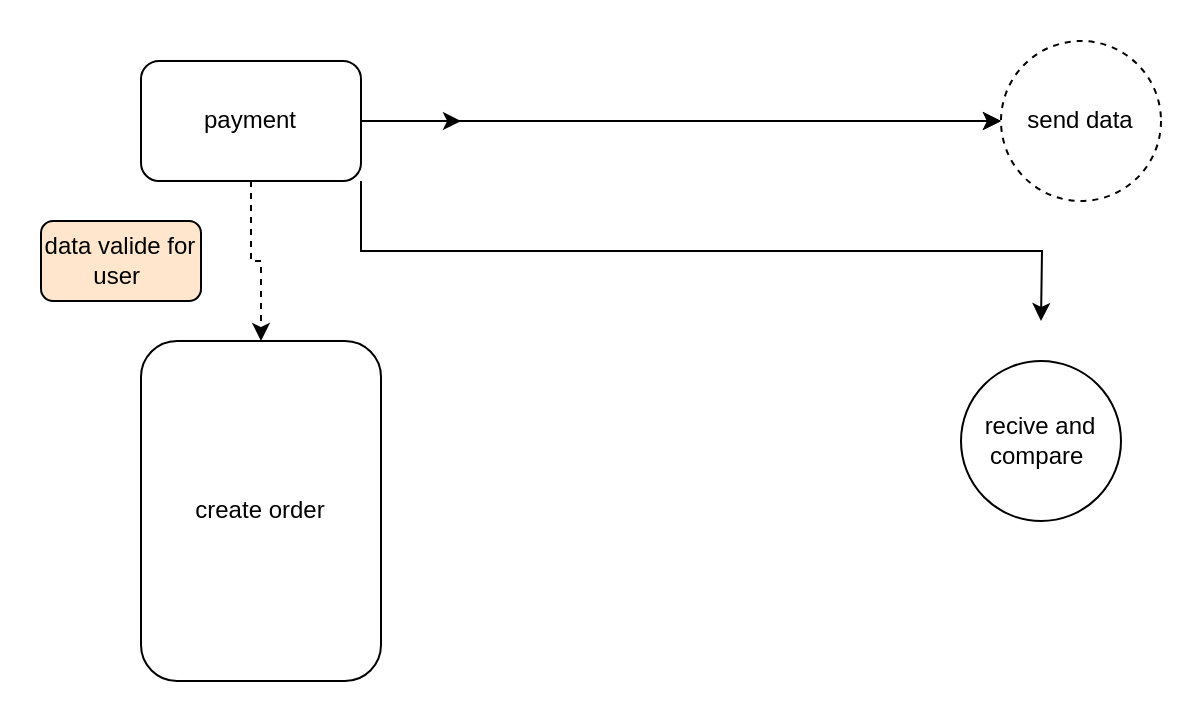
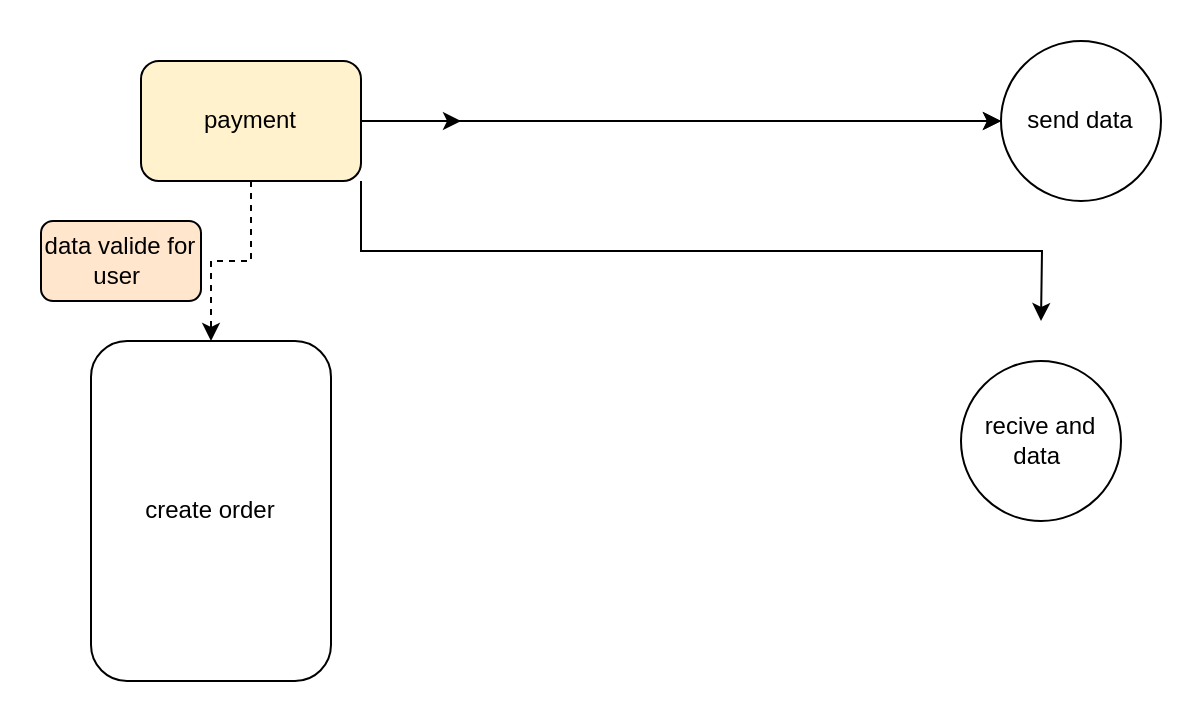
  <mxCell id="0" />
  <mxCell id="1" parent="0" />
  <mxCell id="2" value="" style="edgeStyle=orthogonalEdgeStyle;rounded=0;orthogonalLoop=1;jettySize=auto;html=1;dashed=1;" edge="1" parent="1" source="7" target="8"><mxGeometry relative="1" as="geometry" /></mxCell>
  <mxCell id="3" value="" style="edgeStyle=orthogonalEdgeStyle;rounded=0;orthogonalLoop=1;jettySize=auto;html=1;" edge="1" parent="1" source="7" target="9"><mxGeometry relative="1" as="geometry" /></mxCell>
  <mxCell id="4" value="" style="edgeStyle=orthogonalEdgeStyle;rounded=0;orthogonalLoop=1;jettySize=auto;html=1;" edge="1" parent="1" source="7" target="9"><mxGeometry relative="1" as="geometry" /></mxCell>
  <mxCell id="5" style="edgeStyle=orthogonalEdgeStyle;rounded=0;orthogonalLoop=1;jettySize=auto;html=1;" edge="1" parent="1" source="7"><mxGeometry relative="1" as="geometry"><mxPoint x="230" y="60" as="targetPoint" /></mxGeometry></mxCell>
  <mxCell id="6" style="edgeStyle=orthogonalEdgeStyle;rounded=0;orthogonalLoop=1;jettySize=auto;html=1;exitX=1;exitY=1;exitDx=0;exitDy=0;" edge="1" parent="1" source="7"><mxGeometry relative="1" as="geometry"><mxPoint x="520" y="160" as="targetPoint" /></mxGeometry></mxCell>
- <mxCell id="7" value="payment" style="rounded=1;whiteSpace=wrap;html=1;" vertex="1" parent="1"><mxGeometry x="70" y="30" width="110" height="60" as="geometry" /></mxCell>
- <mxCell id="8" value="create order" style="rounded=1;whiteSpace=wrap;html=1;" vertex="1" parent="1"><mxGeometry x="70" y="170" width="120" height="170" as="geometry" /></mxCell>
- <mxCell id="9" value="send data" style="ellipse;whiteSpace=wrap;html=1;rounded=1;dashed=1;" vertex="1" parent="1"><mxGeometry x="500" y="20" width="80" height="80" as="geometry" /></mxCell>
- <mxCell id="10" value="recive and compare&amp;nbsp;" style="ellipse;whiteSpace=wrap;html=1;aspect=fixed;" vertex="1" parent="1"><mxGeometry x="480" y="180" width="80" height="80" as="geometry" /></mxCell>
+ <mxCell id="7" value="payment" style="rounded=1;whiteSpace=wrap;html=1;fillColor=#fff2cc;" vertex="1" parent="1"><mxGeometry x="70" y="30" width="110" height="60" as="geometry" /></mxCell>
+ <mxCell id="8" value="create order" style="rounded=1;whiteSpace=wrap;html=1;" vertex="1" parent="1"><mxGeometry x="45" y="170" width="120" height="170" as="geometry" /></mxCell>
+ <mxCell id="9" value="send data" style="ellipse;whiteSpace=wrap;html=1;rounded=1;" vertex="1" parent="1"><mxGeometry x="500" y="20" width="80" height="80" as="geometry" /></mxCell>
+ <mxCell id="10" value="recive and data&amp;nbsp;" style="ellipse;whiteSpace=wrap;html=1;aspect=fixed;" vertex="1" parent="1"><mxGeometry x="480" y="180" width="80" height="80" as="geometry" /></mxCell>
  <mxCell id="11" value="data valide for user&amp;nbsp;" style="rounded=1;whiteSpace=wrap;html=1;fillColor=#ffe6cc;" vertex="1" parent="1"><mxGeometry x="20" y="110" width="80" height="40" as="geometry" /></mxCell>
